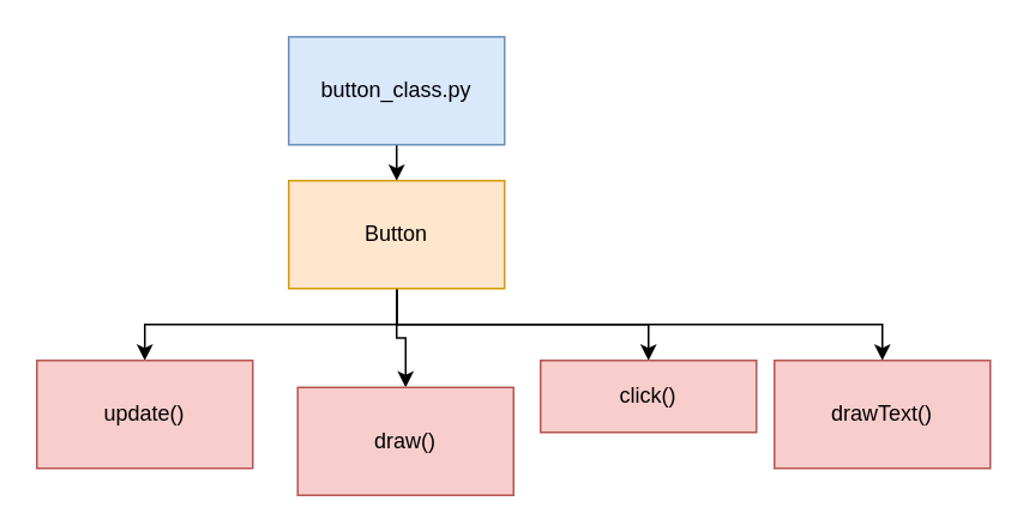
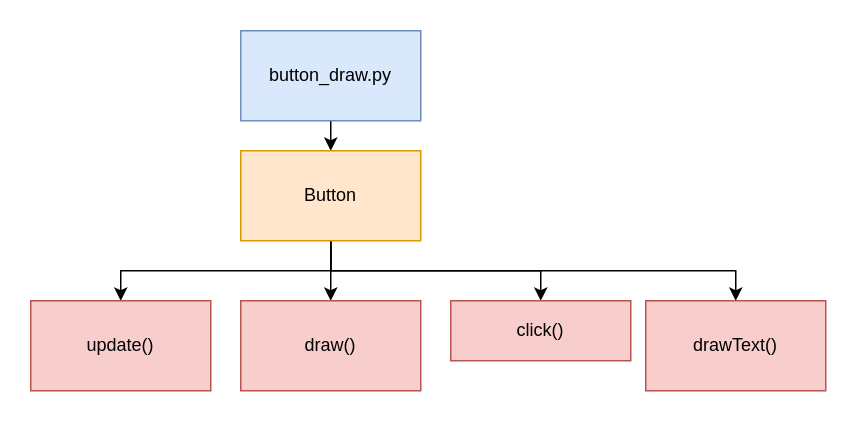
  <mxCell id="0" />
  <mxCell id="1" parent="0" />
  <mxCell id="2" style="edgeStyle=orthogonalEdgeStyle;rounded=0;orthogonalLoop=1;jettySize=auto;html=1;exitX=0.5;exitY=1;exitDx=0;exitDy=0;entryX=0.5;entryY=0;entryDx=0;entryDy=0;" edge="1" parent="1" source="3" target="8"><mxGeometry relative="1" as="geometry" /></mxCell>
- <mxCell id="3" value="&lt;span&gt;button_class.py&lt;/span&gt;" style="rounded=0;whiteSpace=wrap;html=1;fillColor=#dae8fc;strokeColor=#6c8ebf;" vertex="1" parent="1"><mxGeometry x="160" y="20" width="120" height="60" as="geometry" /></mxCell>
+ <mxCell id="3" value="&lt;span&gt;button_draw.py&lt;/span&gt;" style="rounded=0;whiteSpace=wrap;html=1;fillColor=#dae8fc;strokeColor=#6c8ebf;" vertex="1" parent="1"><mxGeometry x="160" y="20" width="120" height="60" as="geometry" /></mxCell>
  <mxCell id="4" style="edgeStyle=orthogonalEdgeStyle;rounded=0;orthogonalLoop=1;jettySize=auto;html=1;exitX=0.5;exitY=1;exitDx=0;exitDy=0;entryX=0.5;entryY=0;entryDx=0;entryDy=0;" edge="1" parent="1" source="8" target="10"><mxGeometry relative="1" as="geometry" /></mxCell>
  <mxCell id="5" style="edgeStyle=orthogonalEdgeStyle;rounded=0;orthogonalLoop=1;jettySize=auto;html=1;exitX=0.5;exitY=1;exitDx=0;exitDy=0;entryX=0.5;entryY=0;entryDx=0;entryDy=0;" edge="1" parent="1" source="8" target="11"><mxGeometry relative="1" as="geometry" /></mxCell>
  <mxCell id="6" style="edgeStyle=orthogonalEdgeStyle;rounded=0;orthogonalLoop=1;jettySize=auto;html=1;exitX=0.5;exitY=1;exitDx=0;exitDy=0;entryX=0.5;entryY=0;entryDx=0;entryDy=0;" edge="1" parent="1" source="8" target="12"><mxGeometry relative="1" as="geometry" /></mxCell>
  <mxCell id="7" style="edgeStyle=orthogonalEdgeStyle;rounded=0;orthogonalLoop=1;jettySize=auto;html=1;exitX=0.5;exitY=1;exitDx=0;exitDy=0;entryX=0.5;entryY=0;entryDx=0;entryDy=0;" edge="1" parent="1" source="8" target="9"><mxGeometry relative="1" as="geometry" /></mxCell>
  <mxCell id="8" value="Button" style="rounded=0;whiteSpace=wrap;html=1;fillColor=#ffe6cc;strokeColor=#d79b00;" vertex="1" parent="1"><mxGeometry x="160" y="100" width="120" height="60" as="geometry" /></mxCell>
  <mxCell id="9" value="update()" style="rounded=0;whiteSpace=wrap;html=1;fillColor=#f8cecc;strokeColor=#b85450;" vertex="1" parent="1"><mxGeometry x="20" y="200" width="120" height="60" as="geometry" /></mxCell>
- <mxCell id="10" value="draw()" style="rounded=0;whiteSpace=wrap;html=1;fillColor=#f8cecc;strokeColor=#b85450;" vertex="1" parent="1"><mxGeometry x="165" y="215" width="120" height="60" as="geometry" /></mxCell>
+ <mxCell id="10" value="draw()" style="rounded=0;whiteSpace=wrap;html=1;fillColor=#f8cecc;strokeColor=#b85450;" vertex="1" parent="1"><mxGeometry x="160" y="200" width="120" height="60" as="geometry" /></mxCell>
  <mxCell id="11" value="click()" style="rounded=0;whiteSpace=wrap;html=1;fillColor=#f8cecc;strokeColor=#b85450;" vertex="1" parent="1"><mxGeometry x="300" y="200" width="120" height="40" as="geometry" /></mxCell>
  <mxCell id="12" value="drawText()" style="rounded=0;whiteSpace=wrap;html=1;fillColor=#f8cecc;strokeColor=#b85450;" vertex="1" parent="1"><mxGeometry x="430" y="200" width="120" height="60" as="geometry" /></mxCell>
